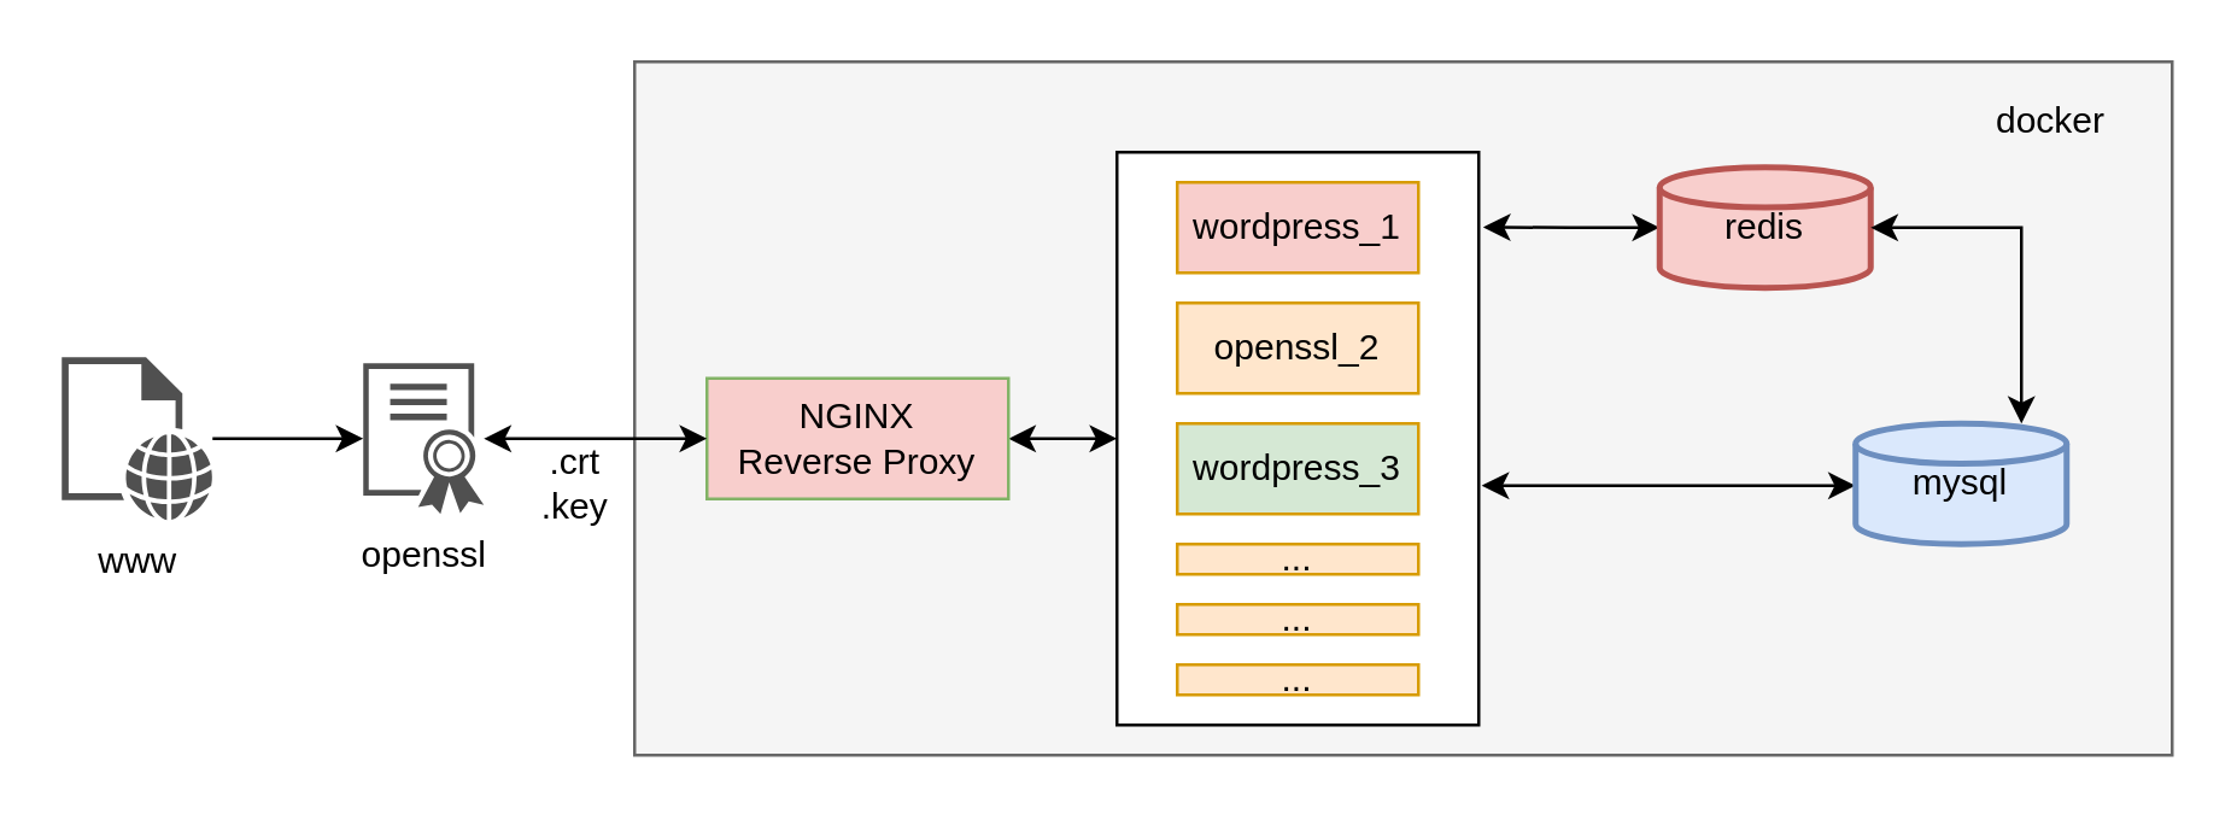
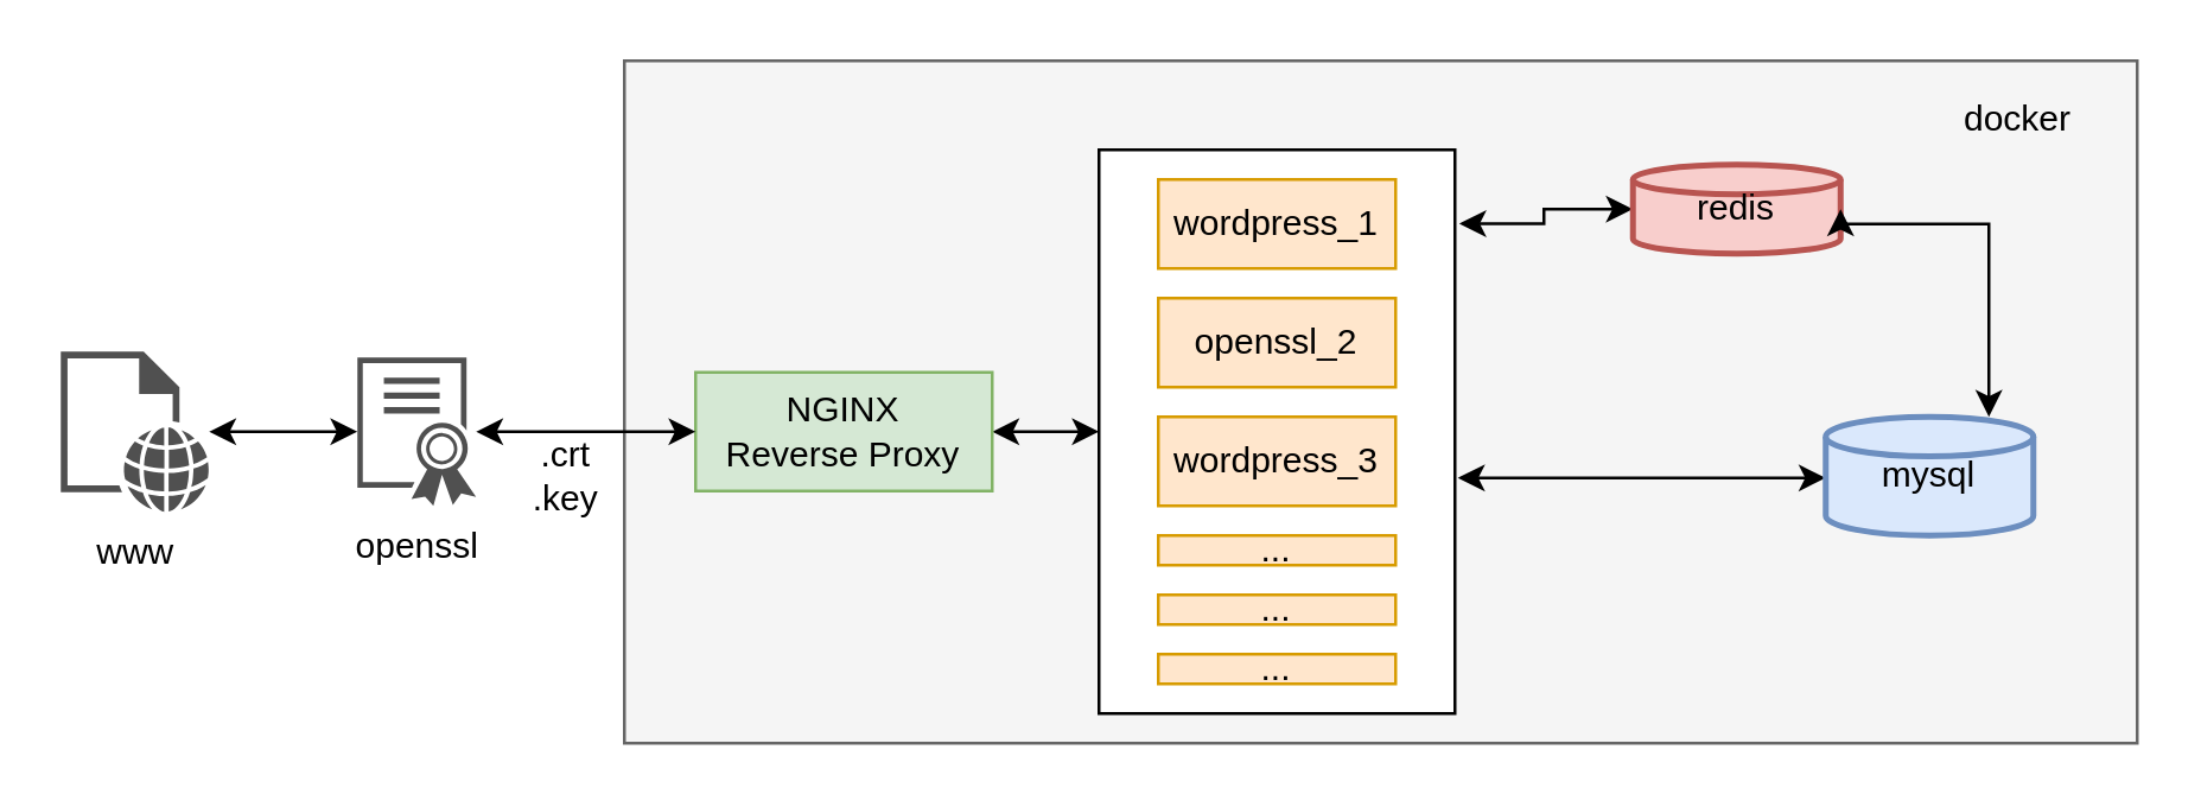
  <mxCell id="0" />
  <mxCell id="1" parent="0" />
- <mxCell id="2" style="edgeStyle=orthogonalEdgeStyle;rounded=0;orthogonalLoop=1;jettySize=auto;html=1;startArrow=classic;startFill=1;endArrow=none;endFill=1;" parent="1" source="3" target="5" edge="1"><mxGeometry relative="1" as="geometry"><Array as="points" /></mxGeometry></mxCell>
+ <mxCell id="2" style="edgeStyle=orthogonalEdgeStyle;rounded=0;orthogonalLoop=1;jettySize=auto;html=1;startArrow=classic;startFill=1;endArrow=classic;endFill=1;" parent="1" source="3" target="5" edge="1"><mxGeometry relative="1" as="geometry"><Array as="points" /></mxGeometry></mxCell>
  <mxCell id="3" value="openssl" style="pointerEvents=1;shadow=0;dashed=0;html=1;strokeColor=none;labelPosition=center;verticalLabelPosition=bottom;verticalAlign=top;align=center;fillColor=#505050;shape=mxgraph.mscae.intune.intune_certificate_profiles" parent="1" vertex="1"><mxGeometry x="120" y="120" width="40" height="50" as="geometry" /></mxCell>
  <mxCell id="4" value="" style="rounded=0;whiteSpace=wrap;html=1;fillColor=#f5f5f5;strokeColor=#666666;fontColor=#333333;" parent="1" vertex="1"><mxGeometry x="210" y="20" width="510" height="230" as="geometry" /></mxCell>
  <mxCell id="5" value="www" style="pointerEvents=1;shadow=0;dashed=0;html=1;strokeColor=none;fillColor=#505050;labelPosition=center;verticalLabelPosition=bottom;verticalAlign=top;outlineConnect=0;align=center;shape=mxgraph.office.concepts.web_page;" parent="1" vertex="1"><mxGeometry x="20" y="118" width="50" height="54" as="geometry" /></mxCell>
  <mxCell id="6" style="edgeStyle=orthogonalEdgeStyle;rounded=0;orthogonalLoop=1;jettySize=auto;html=1;startArrow=classic;startFill=1;endArrow=classic;endFill=1;" parent="1" source="7" target="13" edge="1"><mxGeometry relative="1" as="geometry" /></mxCell>
- <mxCell id="7" value="NGINX&lt;br&gt;Reverse Proxy" style="rounded=0;whiteSpace=wrap;html=1;fillColor=#f8cecc;strokeColor=#82b366;" parent="1" vertex="1"><mxGeometry x="234" y="125" width="100" height="40" as="geometry" /></mxCell>
+ <mxCell id="7" value="NGINX&lt;br&gt;Reverse Proxy" style="rounded=0;whiteSpace=wrap;html=1;fillColor=#d5e8d4;strokeColor=#82b366;" parent="1" vertex="1"><mxGeometry x="234" y="125" width="100" height="40" as="geometry" /></mxCell>
  <mxCell id="8" style="edgeStyle=orthogonalEdgeStyle;rounded=0;orthogonalLoop=1;jettySize=auto;html=1;entryX=1.012;entryY=0.131;entryDx=0;entryDy=0;entryPerimeter=0;startArrow=classic;startFill=1;endArrow=classic;endFill=1;" parent="1" source="9" target="13" edge="1"><mxGeometry relative="1" as="geometry" /></mxCell>
- <mxCell id="9" value="redis" style="strokeWidth=2;html=1;shape=mxgraph.flowchart.database;whiteSpace=wrap;fillColor=#f8cecc;strokeColor=#b85450;" parent="1" vertex="1"><mxGeometry x="550" y="55" width="70" height="40" as="geometry" /></mxCell>
+ <mxCell id="9" value="redis" style="strokeWidth=2;html=1;shape=mxgraph.flowchart.database;whiteSpace=wrap;fillColor=#f8cecc;strokeColor=#b85450;" parent="1" vertex="1"><mxGeometry x="550" y="55" width="70" height="30" as="geometry" /></mxCell>
  <mxCell id="10" style="edgeStyle=orthogonalEdgeStyle;rounded=0;orthogonalLoop=1;jettySize=auto;html=1;entryX=1;entryY=0.5;entryDx=0;entryDy=0;entryPerimeter=0;endArrow=classic;endFill=1;startArrow=classic;startFill=1;" parent="1" source="12" target="9" edge="1"><mxGeometry relative="1" as="geometry"><Array as="points"><mxPoint x="670" y="75" /></Array></mxGeometry></mxCell>
  <mxCell id="11" style="edgeStyle=orthogonalEdgeStyle;rounded=0;orthogonalLoop=1;jettySize=auto;html=1;startArrow=classic;startFill=1;endArrow=classic;endFill=1;entryX=1.008;entryY=0.582;entryDx=0;entryDy=0;entryPerimeter=0;" parent="1" source="12" target="13" edge="1"><mxGeometry relative="1" as="geometry"><mxPoint x="500" y="160" as="targetPoint" /><Array as="points"><mxPoint x="565" y="160" /></Array></mxGeometry></mxCell>
  <mxCell id="12" value="mysql" style="strokeWidth=2;html=1;shape=mxgraph.flowchart.database;whiteSpace=wrap;fillColor=#dae8fc;strokeColor=#6c8ebf;" parent="1" vertex="1"><mxGeometry x="615" y="140" width="70" height="40" as="geometry" /></mxCell>
  <mxCell id="13" value="" style="rounded=0;whiteSpace=wrap;html=1;" parent="1" vertex="1"><mxGeometry x="370" y="50" width="120" height="190" as="geometry" /></mxCell>
- <mxCell id="14" value="wordpress_1" style="rounded=0;whiteSpace=wrap;html=1;fillColor=#f8cecc;strokeColor=#d79b00;" parent="1" vertex="1"><mxGeometry x="390" y="60" width="80" height="30" as="geometry" /></mxCell>
+ <mxCell id="14" value="wordpress_1" style="rounded=0;whiteSpace=wrap;html=1;fillColor=#ffe6cc;strokeColor=#d79b00;" parent="1" vertex="1"><mxGeometry x="390" y="60" width="80" height="30" as="geometry" /></mxCell>
  <mxCell id="15" value="openssl_2" style="rounded=0;whiteSpace=wrap;html=1;fillColor=#ffe6cc;strokeColor=#d79b00;" parent="1" vertex="1"><mxGeometry x="390" y="100" width="80" height="30" as="geometry" /></mxCell>
- <mxCell id="16" value="wordpress_3" style="rounded=0;whiteSpace=wrap;html=1;fillColor=#d5e8d4;strokeColor=#d79b00;" parent="1" vertex="1"><mxGeometry x="390" y="140" width="80" height="30" as="geometry" /></mxCell>
+ <mxCell id="16" value="wordpress_3" style="rounded=0;whiteSpace=wrap;html=1;fillColor=#ffe6cc;strokeColor=#d79b00;" parent="1" vertex="1"><mxGeometry x="390" y="140" width="80" height="30" as="geometry" /></mxCell>
  <mxCell id="17" value="..." style="rounded=0;whiteSpace=wrap;html=1;fillColor=#ffe6cc;strokeColor=#d79b00;" parent="1" vertex="1"><mxGeometry x="390" y="180" width="80" height="10" as="geometry" /></mxCell>
  <mxCell id="18" value="..." style="rounded=0;whiteSpace=wrap;html=1;fillColor=#ffe6cc;strokeColor=#d79b00;" parent="1" vertex="1"><mxGeometry x="390" y="200" width="80" height="10" as="geometry" /></mxCell>
  <mxCell id="19" value="..." style="rounded=0;whiteSpace=wrap;html=1;fillColor=#ffe6cc;strokeColor=#d79b00;" parent="1" vertex="1"><mxGeometry x="390" y="220" width="80" height="10" as="geometry" /></mxCell>
  <mxCell id="20" value="docker" style="text;html=1;strokeColor=none;fillColor=none;align=center;verticalAlign=middle;whiteSpace=wrap;rounded=0;" parent="1" vertex="1"><mxGeometry x="660" y="30" width="40" height="20" as="geometry" /></mxCell>
  <mxCell id="21" style="edgeStyle=orthogonalEdgeStyle;rounded=0;orthogonalLoop=1;jettySize=auto;html=1;startArrow=classic;startFill=1;endArrow=classic;endFill=1;" parent="1" edge="1"><mxGeometry relative="1" as="geometry"><mxPoint x="234" y="145" as="sourcePoint" /><mxPoint x="160" y="145" as="targetPoint" /><Array as="points"><mxPoint x="180" y="145" /><mxPoint x="180" y="145" /></Array></mxGeometry></mxCell>
  <mxCell id="22" value=".crt&lt;br&gt;.key" style="text;html=1;align=center;verticalAlign=middle;resizable=0;points=[];autosize=1;" parent="1" vertex="1"><mxGeometry x="170" y="145" width="40" height="30" as="geometry" /></mxCell>
